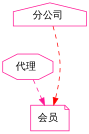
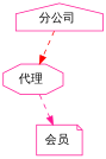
  digraph {
    fontname="Liberation Sans"
    node [color=deeppink fontname="Liberation Sans"]
    edge [fontname="Liberation Sans" style=dashed]
    n1 [label="分公司 " shape=house]
    n2 [label="代理 " shape=octagon]
    n3 [label="会员 " shape=note]
-   n1 -> n3 [color=red]
+   n1 -> n2 [color=red]
    n2 -> n3 [color=deeppink]
  }
